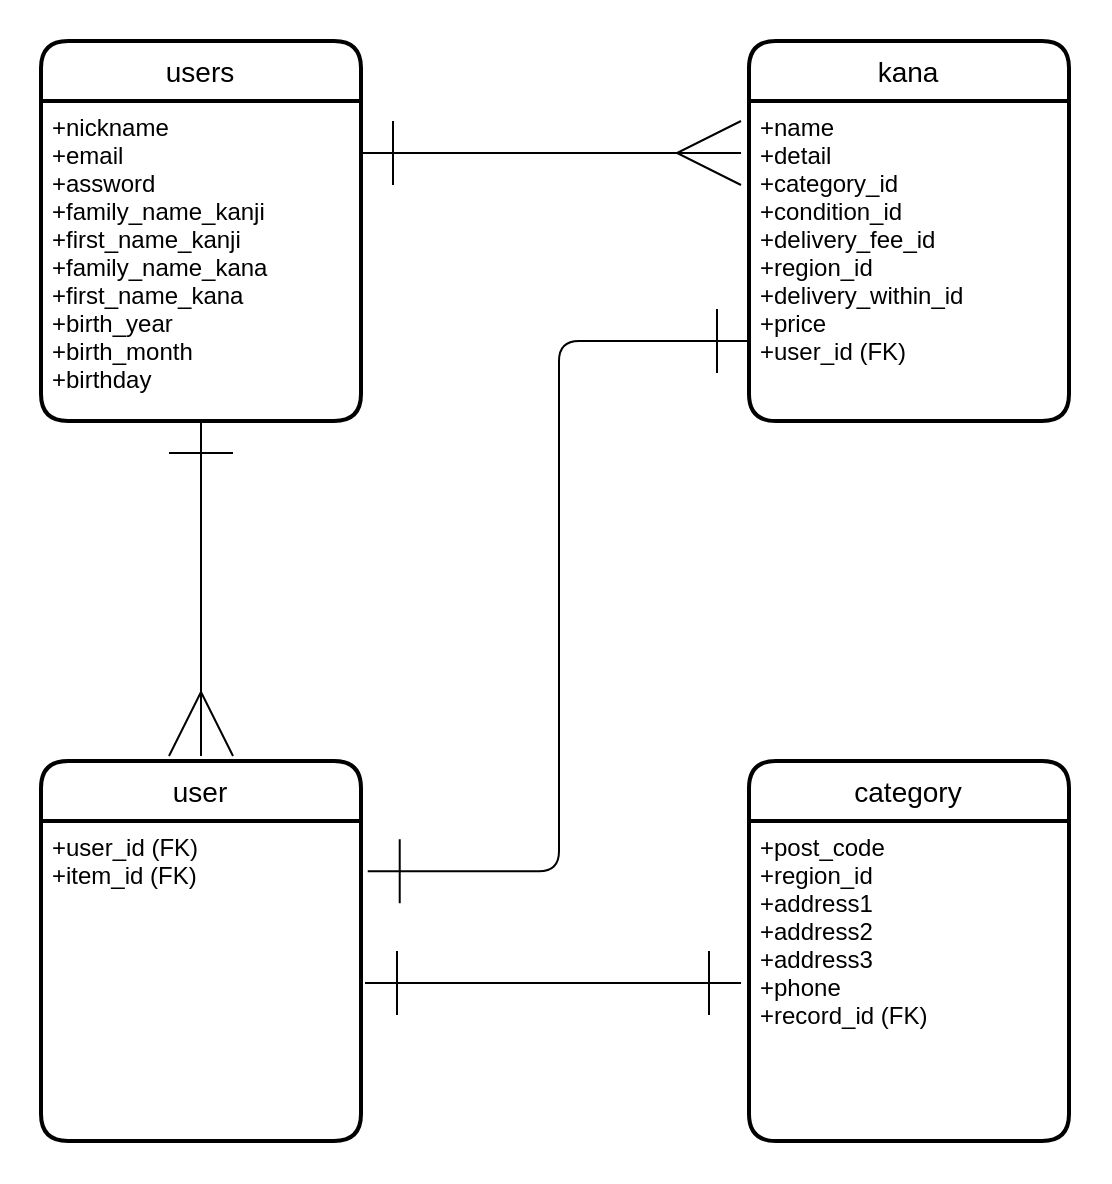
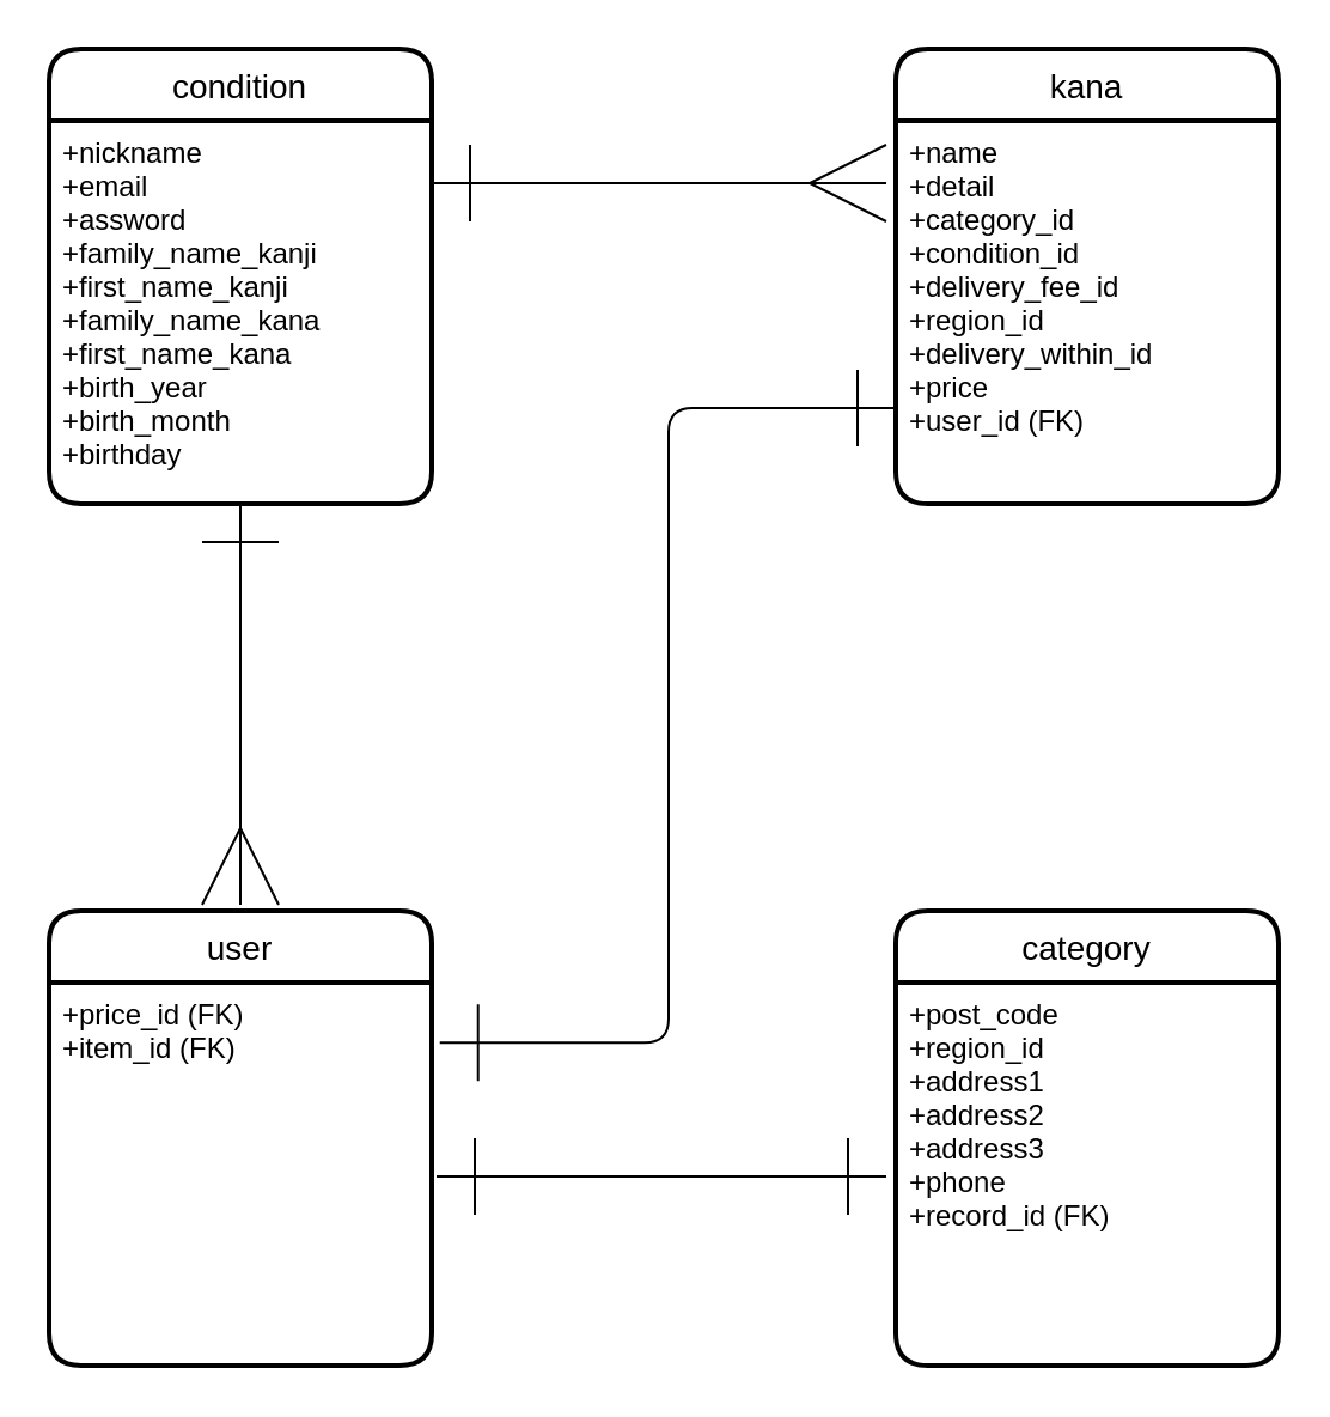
  <mxCell id="0" />
  <mxCell id="1" parent="0" />
  <mxCell id="2" value="user" style="swimlane;childLayout=stackLayout;horizontal=1;startSize=30;horizontalStack=0;rounded=1;fontSize=14;fontStyle=0;strokeWidth=2;resizeParent=0;resizeLast=1;shadow=0;dashed=0;align=center;" parent="1" vertex="1"><mxGeometry x="20" y="380" width="160" height="190" as="geometry" /></mxCell>
- <mxCell id="3" value="+user_id (FK)&#10;+item_id (FK)" style="align=left;strokeColor=none;fillColor=none;spacingLeft=4;fontSize=12;verticalAlign=top;resizable=0;rotatable=0;part=1;" parent="2" vertex="1"><mxGeometry y="30" width="160" height="160" as="geometry" /></mxCell>
+ <mxCell id="3" value="+price_id (FK)&#10;+item_id (FK)" style="align=left;strokeColor=none;fillColor=none;spacingLeft=4;fontSize=12;verticalAlign=top;resizable=0;rotatable=0;part=1;" parent="2" vertex="1"><mxGeometry y="30" width="160" height="160" as="geometry" /></mxCell>
  <mxCell id="4" value="category" style="swimlane;childLayout=stackLayout;horizontal=1;startSize=30;horizontalStack=0;rounded=1;fontSize=14;fontStyle=0;strokeWidth=2;resizeParent=0;resizeLast=1;shadow=0;dashed=0;align=center;" parent="1" vertex="1"><mxGeometry x="374" y="380" width="160" height="190" as="geometry" /></mxCell>
  <mxCell id="5" value="+post_code&#10;+region_id&#10;+address1&#10;+address2&#10;+address3&#10;+phone&#10;+record_id (FK)" style="align=left;strokeColor=none;fillColor=none;spacingLeft=4;fontSize=12;verticalAlign=top;resizable=0;rotatable=0;part=1;" parent="4" vertex="1"><mxGeometry y="30" width="160" height="160" as="geometry" /></mxCell>
- <mxCell id="6" value="users" style="swimlane;childLayout=stackLayout;horizontal=1;startSize=30;horizontalStack=0;rounded=1;fontSize=14;fontStyle=0;strokeWidth=2;resizeParent=0;resizeLast=1;shadow=0;dashed=0;align=center;" parent="1" vertex="1"><mxGeometry x="20" y="20" width="160" height="190" as="geometry" /></mxCell>
+ <mxCell id="6" value="condition" style="swimlane;childLayout=stackLayout;horizontal=1;startSize=30;horizontalStack=0;rounded=1;fontSize=14;fontStyle=0;strokeWidth=2;resizeParent=0;resizeLast=1;shadow=0;dashed=0;align=center;" parent="1" vertex="1"><mxGeometry x="20" y="20" width="160" height="190" as="geometry" /></mxCell>
  <mxCell id="7" value="+nickname&#10;+email&#10;+assword&#10;+family_name_kanji&#10;+first_name_kanji&#10;+family_name_kana&#10;+first_name_kana&#10;+birth_year&#10;+birth_month&#10;+birthday" style="align=left;strokeColor=none;fillColor=none;spacingLeft=4;fontSize=12;verticalAlign=top;resizable=0;rotatable=0;part=1;" parent="6" vertex="1"><mxGeometry y="30" width="160" height="160" as="geometry" /></mxCell>
  <mxCell id="8" value="kana" style="swimlane;childLayout=stackLayout;horizontal=1;startSize=30;horizontalStack=0;rounded=1;fontSize=14;fontStyle=0;strokeWidth=2;resizeParent=0;resizeLast=1;shadow=0;dashed=0;align=center;" parent="1" vertex="1"><mxGeometry x="374" y="20" width="160" height="190" as="geometry" /></mxCell>
  <mxCell id="9" value="+name&#10;+detail&#10;+category_id&#10;+condition_id&#10;+delivery_fee_id&#10;+region_id&#10;+delivery_within_id&#10;+price&#10;+user_id (FK)" style="align=left;strokeColor=none;fillColor=none;spacingLeft=4;fontSize=12;verticalAlign=top;resizable=0;rotatable=0;part=1;" parent="8" vertex="1"><mxGeometry y="30" width="160" height="160" as="geometry" /></mxCell>
  <mxCell id="10" style="edgeStyle=none;html=1;endArrow=ERmany;endFill=0;endSize=30;startArrow=ERone;startFill=0;sourcePerimeterSpacing=0;startSize=30;" parent="1" edge="1"><mxGeometry relative="1" as="geometry"><mxPoint x="180" y="76" as="sourcePoint" /><mxPoint x="370" y="76" as="targetPoint" /></mxGeometry></mxCell>
  <mxCell id="11" style="edgeStyle=none;html=1;startArrow=ERone;startFill=0;endArrow=ERmany;endFill=0;startSize=30;endSize=30;sourcePerimeterSpacing=0;entryX=0.5;entryY=-0.013;entryDx=0;entryDy=0;entryPerimeter=0;" parent="1" source="7" target="2" edge="1"><mxGeometry relative="1" as="geometry"><mxPoint x="100" y="370" as="targetPoint" /></mxGeometry></mxCell>
  <mxCell id="12" value="" style="edgeStyle=elbowEdgeStyle;html=1;startArrow=ERone;startFill=0;endArrow=ERone;endFill=0;startSize=30;endSize=30;sourcePerimeterSpacing=0;exitX=1.021;exitY=0.157;exitDx=0;exitDy=0;exitPerimeter=0;entryX=0;entryY=0.75;entryDx=0;entryDy=0;" parent="1" source="3" target="9" edge="1"><mxGeometry relative="1" as="geometry"><mxPoint x="454" y="370" as="sourcePoint" /></mxGeometry></mxCell>
  <mxCell id="13" value="" style="html=1;startArrow=ERone;startFill=0;endArrow=ERone;endFill=0;startSize=30;endSize=30;sourcePerimeterSpacing=0;" parent="1" edge="1"><mxGeometry relative="1" as="geometry"><mxPoint x="182" y="491" as="sourcePoint" /><mxPoint x="370" y="491" as="targetPoint" /></mxGeometry></mxCell>
